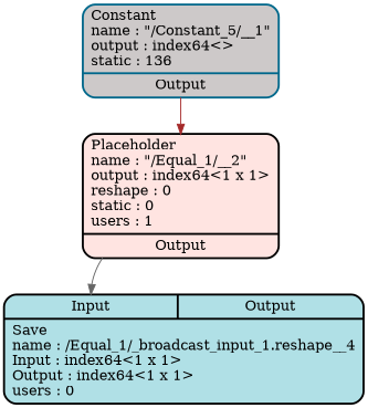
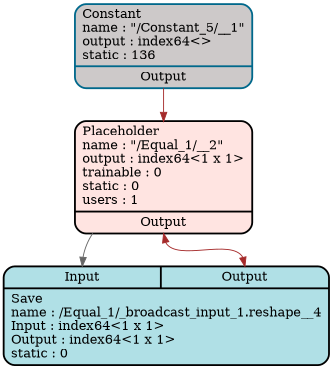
  digraph {
    rankdir=TB
    node [penwidth=2 shape=record style="filled,rounded"]
    edge [color=brown headport=Input tailport=Output]
-   n1 [fillcolor=PowderBlue label="{{<Input>Input|<Output>Output}|{Save\lname : /Equal_1/_broadcast_input_1.reshape__4\lInput : index64\<1 x 1\>\lOutput : index64\<1 x 1\>\lusers : 0\l}}"]
-   n2 [fillcolor=MistyRose1 label="{{Placeholder\lname : \"/Equal_1/__2\"\loutput : index64\<1 x 1\>\lreshape : 0\lstatic : 0\lusers : 1\l}|{<Output>Output}}"]
+   n1 [fillcolor=PowderBlue label="{{<Input>Input|<Output>Output}|{Save\lname : /Equal_1/_broadcast_input_1.reshape__4\lInput : index64\<1 x 1\>\lOutput : index64\<1 x 1\>\lstatic : 0\l}}"]
+   n2 [fillcolor=MistyRose1 label="{{Placeholder\lname : \"/Equal_1/__2\"\loutput : index64\<1 x 1\>\ltrainable : 0\lstatic : 0\lusers : 1\l}|{<Output>Output}}"]
    n3 [color=DeepSkyBlue4 fillcolor=Snow3 label="{{Constant\lname : \"/Constant_5/__1\"\loutput : index64\<\>\lstatic : 136\l}|{<Output>Output}}"]
+   n2 -> n1 [dir=both headport=Output]
    n2 -> n1 [color=gray40 tailport=Result]
    n3 -> n2
  }
